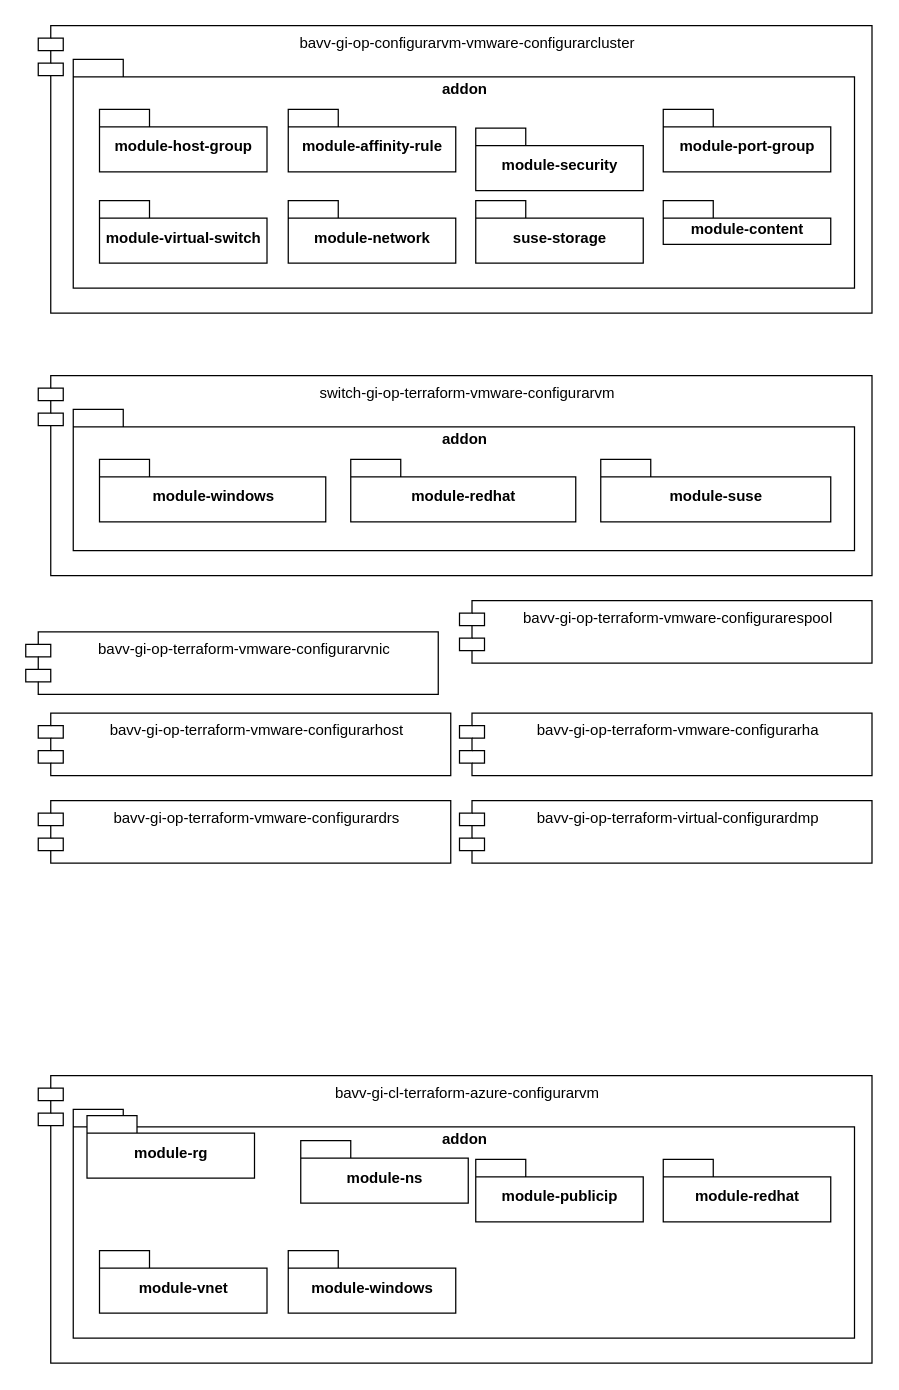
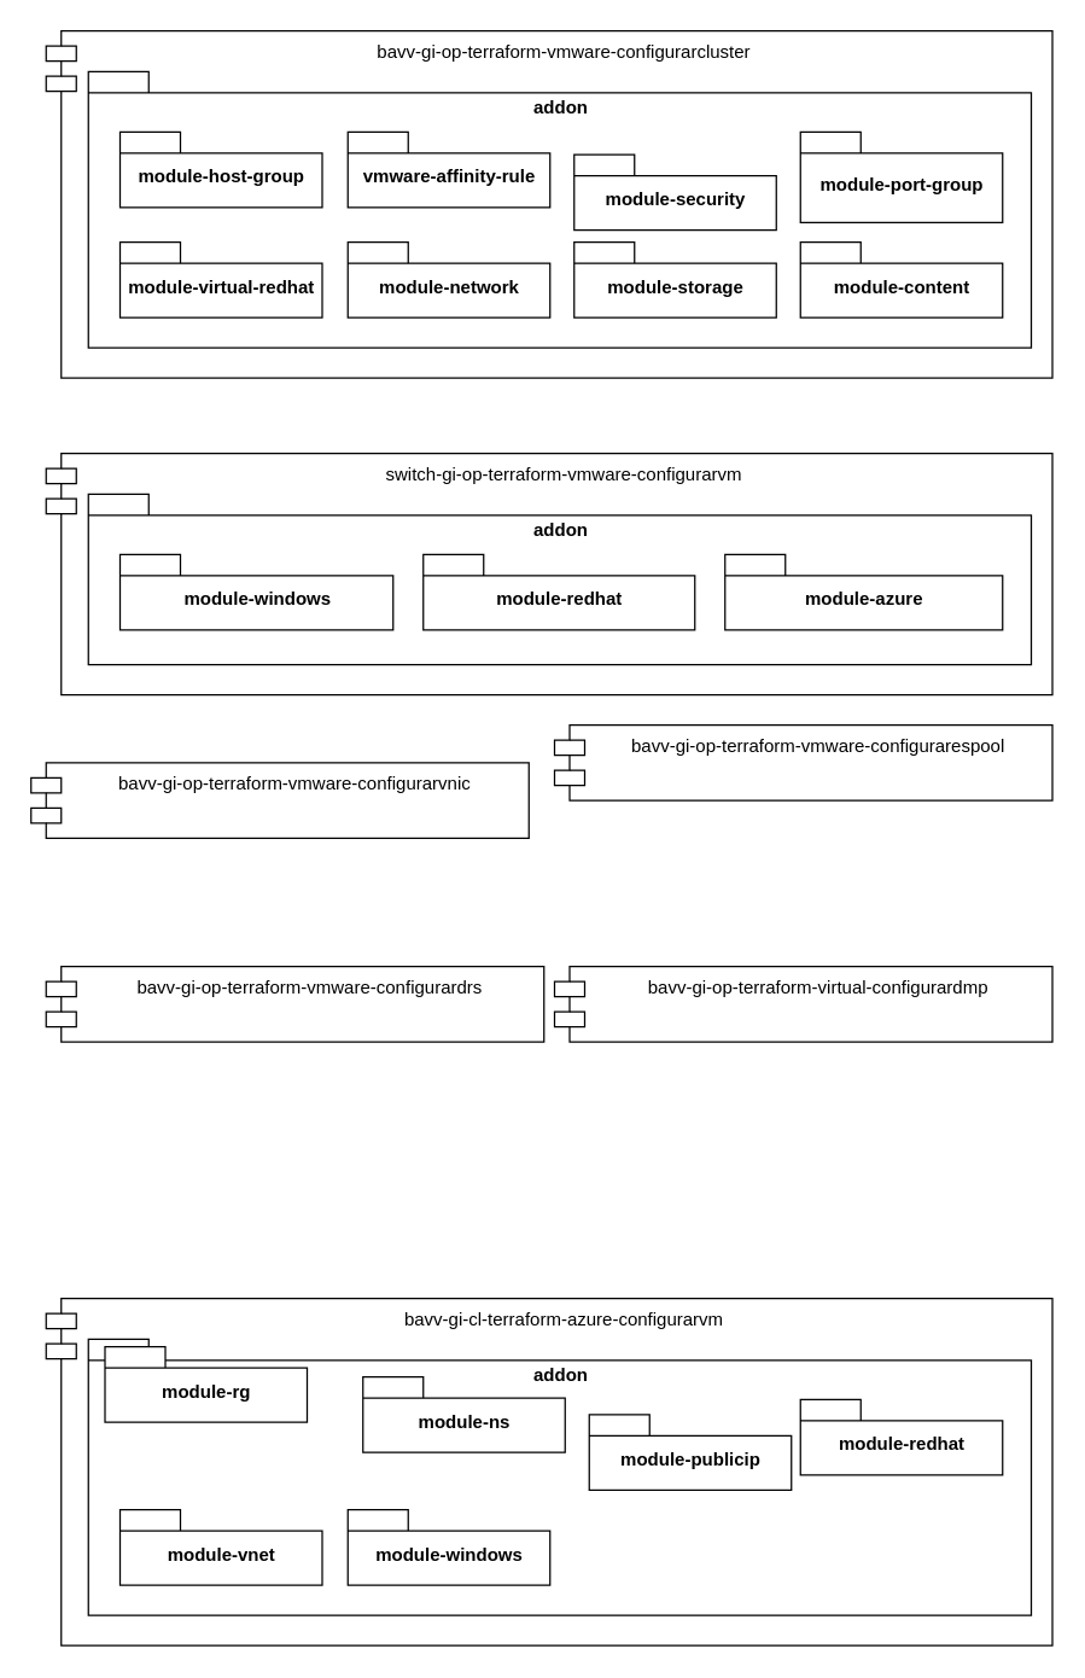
  <mxCell id="0" />
  <mxCell id="1" parent="0" />
- <mxCell id="2" value="bavv-gi-op-configurarvm-vmware-configurarcluster" style="shape=module;align=left;spacingLeft=20;align=center;verticalAlign=top;" parent="1" vertex="1"><mxGeometry x="30" y="20" width="667" height="230" as="geometry" /></mxCell>
+ <mxCell id="2" value="bavv-gi-op-terraform-vmware-configurarcluster" style="shape=module;align=left;spacingLeft=20;align=center;verticalAlign=top;" parent="1" vertex="1"><mxGeometry x="30" y="20" width="667" height="230" as="geometry" /></mxCell>
  <mxCell id="3" value="addon" style="shape=folder;fontStyle=1;spacingTop=10;tabWidth=40;tabHeight=14;tabPosition=left;html=1;verticalAlign=top;" vertex="1" parent="1"><mxGeometry x="58" y="47" width="625" height="183" as="geometry" /></mxCell>
  <mxCell id="4" value="module-host-group" style="shape=folder;fontStyle=1;spacingTop=10;tabWidth=40;tabHeight=14;tabPosition=left;html=1;" vertex="1" parent="1"><mxGeometry x="79" y="87" width="134" height="50" as="geometry" /></mxCell>
- <mxCell id="5" value="module-affinity-rule" style="shape=folder;fontStyle=1;spacingTop=10;tabWidth=40;tabHeight=14;tabPosition=left;html=1;" vertex="1" parent="1"><mxGeometry x="230" y="87" width="134" height="50" as="geometry" /></mxCell>
+ <mxCell id="5" value="vmware-affinity-rule" style="shape=folder;fontStyle=1;spacingTop=10;tabWidth=40;tabHeight=14;tabPosition=left;html=1;" vertex="1" parent="1"><mxGeometry x="230" y="87" width="134" height="50" as="geometry" /></mxCell>
  <mxCell id="6" value="module-security" style="shape=folder;fontStyle=1;spacingTop=10;tabWidth=40;tabHeight=14;tabPosition=left;html=1;" vertex="1" parent="1"><mxGeometry x="380" y="102" width="134" height="50" as="geometry" /></mxCell>
- <mxCell id="7" value="module-port-group" style="shape=folder;fontStyle=1;spacingTop=10;tabWidth=40;tabHeight=14;tabPosition=left;html=1;" vertex="1" parent="1"><mxGeometry x="530" y="87" width="134" height="50" as="geometry" /></mxCell>
- <mxCell id="8" value="module-virtual-switch" style="shape=folder;fontStyle=1;spacingTop=10;tabWidth=40;tabHeight=14;tabPosition=left;html=1;" vertex="1" parent="1"><mxGeometry x="79" y="160" width="134" height="50" as="geometry" /></mxCell>
+ <mxCell id="7" value="module-port-group" style="shape=folder;fontStyle=1;spacingTop=10;tabWidth=40;tabHeight=14;tabPosition=left;html=1;" vertex="1" parent="1"><mxGeometry x="530" y="87" width="134" height="60" as="geometry" /></mxCell>
+ <mxCell id="8" value="module-virtual-redhat" style="shape=folder;fontStyle=1;spacingTop=10;tabWidth=40;tabHeight=14;tabPosition=left;html=1;" vertex="1" parent="1"><mxGeometry x="79" y="160" width="134" height="50" as="geometry" /></mxCell>
  <mxCell id="9" value="module-network" style="shape=folder;fontStyle=1;spacingTop=10;tabWidth=40;tabHeight=14;tabPosition=left;html=1;" vertex="1" parent="1"><mxGeometry x="230" y="160" width="134" height="50" as="geometry" /></mxCell>
- <mxCell id="10" value="suse-storage" style="shape=folder;fontStyle=1;spacingTop=10;tabWidth=40;tabHeight=14;tabPosition=left;html=1;" vertex="1" parent="1"><mxGeometry x="380" y="160" width="134" height="50" as="geometry" /></mxCell>
- <mxCell id="11" value="module-content" style="shape=folder;fontStyle=1;spacingTop=10;tabWidth=40;tabHeight=14;tabPosition=left;html=1;" vertex="1" parent="1"><mxGeometry x="530" y="160" width="134" height="35" as="geometry" /></mxCell>
+ <mxCell id="10" value="module-storage" style="shape=folder;fontStyle=1;spacingTop=10;tabWidth=40;tabHeight=14;tabPosition=left;html=1;" vertex="1" parent="1"><mxGeometry x="380" y="160" width="134" height="50" as="geometry" /></mxCell>
+ <mxCell id="11" value="module-content" style="shape=folder;fontStyle=1;spacingTop=10;tabWidth=40;tabHeight=14;tabPosition=left;html=1;" vertex="1" parent="1"><mxGeometry x="530" y="160" width="134" height="50" as="geometry" /></mxCell>
  <mxCell id="12" value="switch-gi-op-terraform-vmware-configurarvm" style="shape=module;align=left;spacingLeft=20;align=center;verticalAlign=top;" vertex="1" parent="1"><mxGeometry x="30" y="300" width="667" height="160" as="geometry" /></mxCell>
  <mxCell id="13" value="addon" style="shape=folder;fontStyle=1;spacingTop=10;tabWidth=40;tabHeight=14;tabPosition=left;html=1;verticalAlign=top;" vertex="1" parent="1"><mxGeometry x="58" y="327" width="625" height="113" as="geometry" /></mxCell>
  <mxCell id="14" value="module-windows" style="shape=folder;fontStyle=1;spacingTop=10;tabWidth=40;tabHeight=14;tabPosition=left;html=1;" vertex="1" parent="1"><mxGeometry x="79" y="367" width="181" height="50" as="geometry" /></mxCell>
  <mxCell id="15" value="module-redhat" style="shape=folder;fontStyle=1;spacingTop=10;tabWidth=40;tabHeight=14;tabPosition=left;html=1;" vertex="1" parent="1"><mxGeometry x="280" y="367" width="180" height="50" as="geometry" /></mxCell>
- <mxCell id="16" value="module-suse" style="shape=folder;fontStyle=1;spacingTop=10;tabWidth=40;tabHeight=14;tabPosition=left;html=1;" vertex="1" parent="1"><mxGeometry x="480" y="367" width="184" height="50" as="geometry" /></mxCell>
+ <mxCell id="16" value="module-azure" style="shape=folder;fontStyle=1;spacingTop=10;tabWidth=40;tabHeight=14;tabPosition=left;html=1;" vertex="1" parent="1"><mxGeometry x="480" y="367" width="184" height="50" as="geometry" /></mxCell>
  <mxCell id="17" value="bavv-gi-op-terraform-vmware-configurarvnic" style="shape=module;align=left;spacingLeft=20;align=center;verticalAlign=top;" vertex="1" parent="1"><mxGeometry x="20" y="505" width="330" height="50" as="geometry" /></mxCell>
  <mxCell id="18" value="bavv-gi-op-terraform-vmware-configurarespool" style="shape=module;align=left;spacingLeft=20;align=center;verticalAlign=top;" vertex="1" parent="1"><mxGeometry x="367" y="480" width="330" height="50" as="geometry" /></mxCell>
- <mxCell id="19" value="bavv-gi-op-terraform-vmware-configurarhost" style="shape=module;align=left;spacingLeft=20;align=center;verticalAlign=top;" vertex="1" parent="1"><mxGeometry x="30" y="570" width="330" height="50" as="geometry" /></mxCell>
- <mxCell id="20" value="bavv-gi-op-terraform-vmware-configurarha" style="shape=module;align=left;spacingLeft=20;align=center;verticalAlign=top;" vertex="1" parent="1"><mxGeometry x="367" y="570" width="330" height="50" as="geometry" /></mxCell>
  <mxCell id="21" value="bavv-gi-op-terraform-vmware-configurardrs" style="shape=module;align=left;spacingLeft=20;align=center;verticalAlign=top;" vertex="1" parent="1"><mxGeometry x="30" y="640" width="330" height="50" as="geometry" /></mxCell>
  <mxCell id="22" value="bavv-gi-op-terraform-virtual-configurardmp" style="shape=module;align=left;spacingLeft=20;align=center;verticalAlign=top;" vertex="1" parent="1"><mxGeometry x="367" y="640" width="330" height="50" as="geometry" /></mxCell>
  <mxCell id="23" value="bavv-gi-cl-terraform-azure-configurarvm" style="shape=module;align=left;spacingLeft=20;align=center;verticalAlign=top;" vertex="1" parent="1"><mxGeometry x="30" y="860" width="667" height="230" as="geometry" /></mxCell>
  <mxCell id="24" value="addon" style="shape=folder;fontStyle=1;spacingTop=10;tabWidth=40;tabHeight=14;tabPosition=left;html=1;verticalAlign=top;" vertex="1" parent="1"><mxGeometry x="58" y="887" width="625" height="183" as="geometry" /></mxCell>
  <mxCell id="25" value="module-rg" style="shape=folder;fontStyle=1;spacingTop=10;tabWidth=40;tabHeight=14;tabPosition=left;html=1;" vertex="1" parent="1"><mxGeometry x="69" y="892" width="134" height="50" as="geometry" /></mxCell>
  <mxCell id="26" value="module-ns" style="shape=folder;fontStyle=1;spacingTop=10;tabWidth=40;tabHeight=14;tabPosition=left;html=1;" vertex="1" parent="1"><mxGeometry x="240" y="912" width="134" height="50" as="geometry" /></mxCell>
- <mxCell id="27" value="module-publicip" style="shape=folder;fontStyle=1;spacingTop=10;tabWidth=40;tabHeight=14;tabPosition=left;html=1;" vertex="1" parent="1"><mxGeometry x="380" y="927" width="134" height="50" as="geometry" /></mxCell>
+ <mxCell id="27" value="module-publicip" style="shape=folder;fontStyle=1;spacingTop=10;tabWidth=40;tabHeight=14;tabPosition=left;html=1;" vertex="1" parent="1"><mxGeometry x="390" y="937" width="134" height="50" as="geometry" /></mxCell>
  <mxCell id="28" value="module-redhat" style="shape=folder;fontStyle=1;spacingTop=10;tabWidth=40;tabHeight=14;tabPosition=left;html=1;" vertex="1" parent="1"><mxGeometry x="530" y="927" width="134" height="50" as="geometry" /></mxCell>
  <mxCell id="29" value="module-vnet" style="shape=folder;fontStyle=1;spacingTop=10;tabWidth=40;tabHeight=14;tabPosition=left;html=1;" vertex="1" parent="1"><mxGeometry x="79" y="1000" width="134" height="50" as="geometry" /></mxCell>
  <mxCell id="30" value="module-windows" style="shape=folder;fontStyle=1;spacingTop=10;tabWidth=40;tabHeight=14;tabPosition=left;html=1;" vertex="1" parent="1"><mxGeometry x="230" y="1000" width="134" height="50" as="geometry" /></mxCell>
